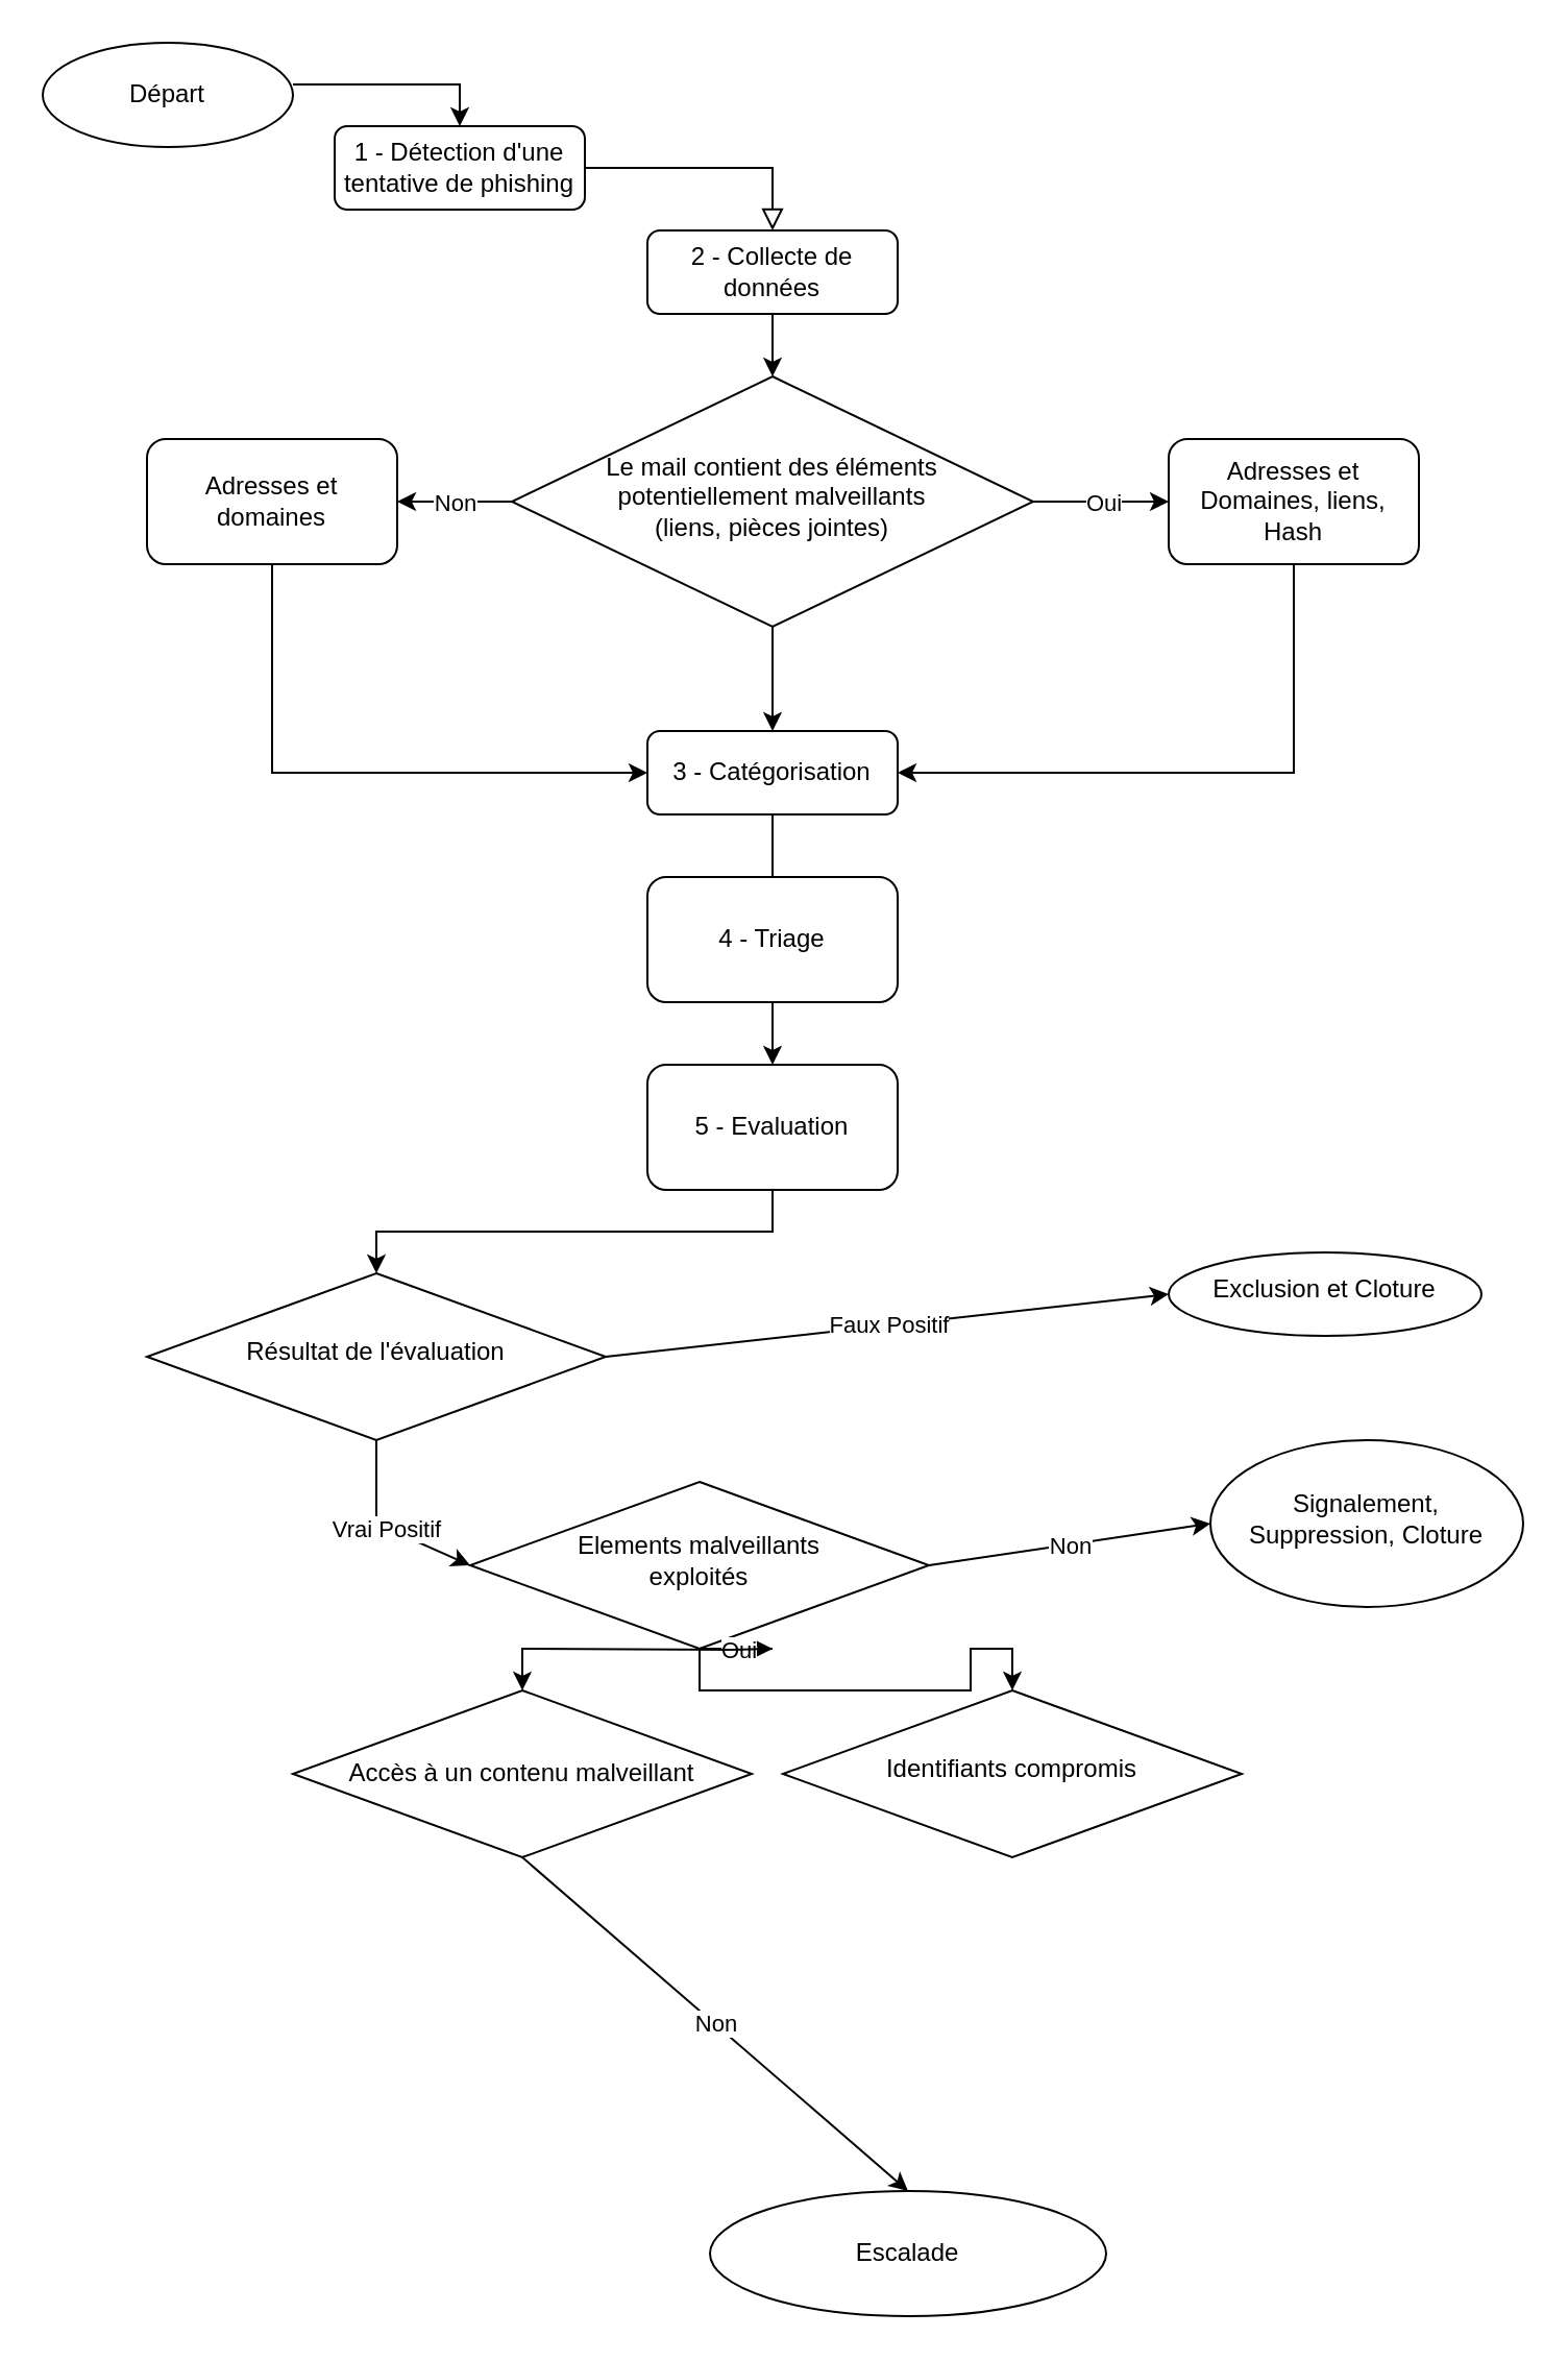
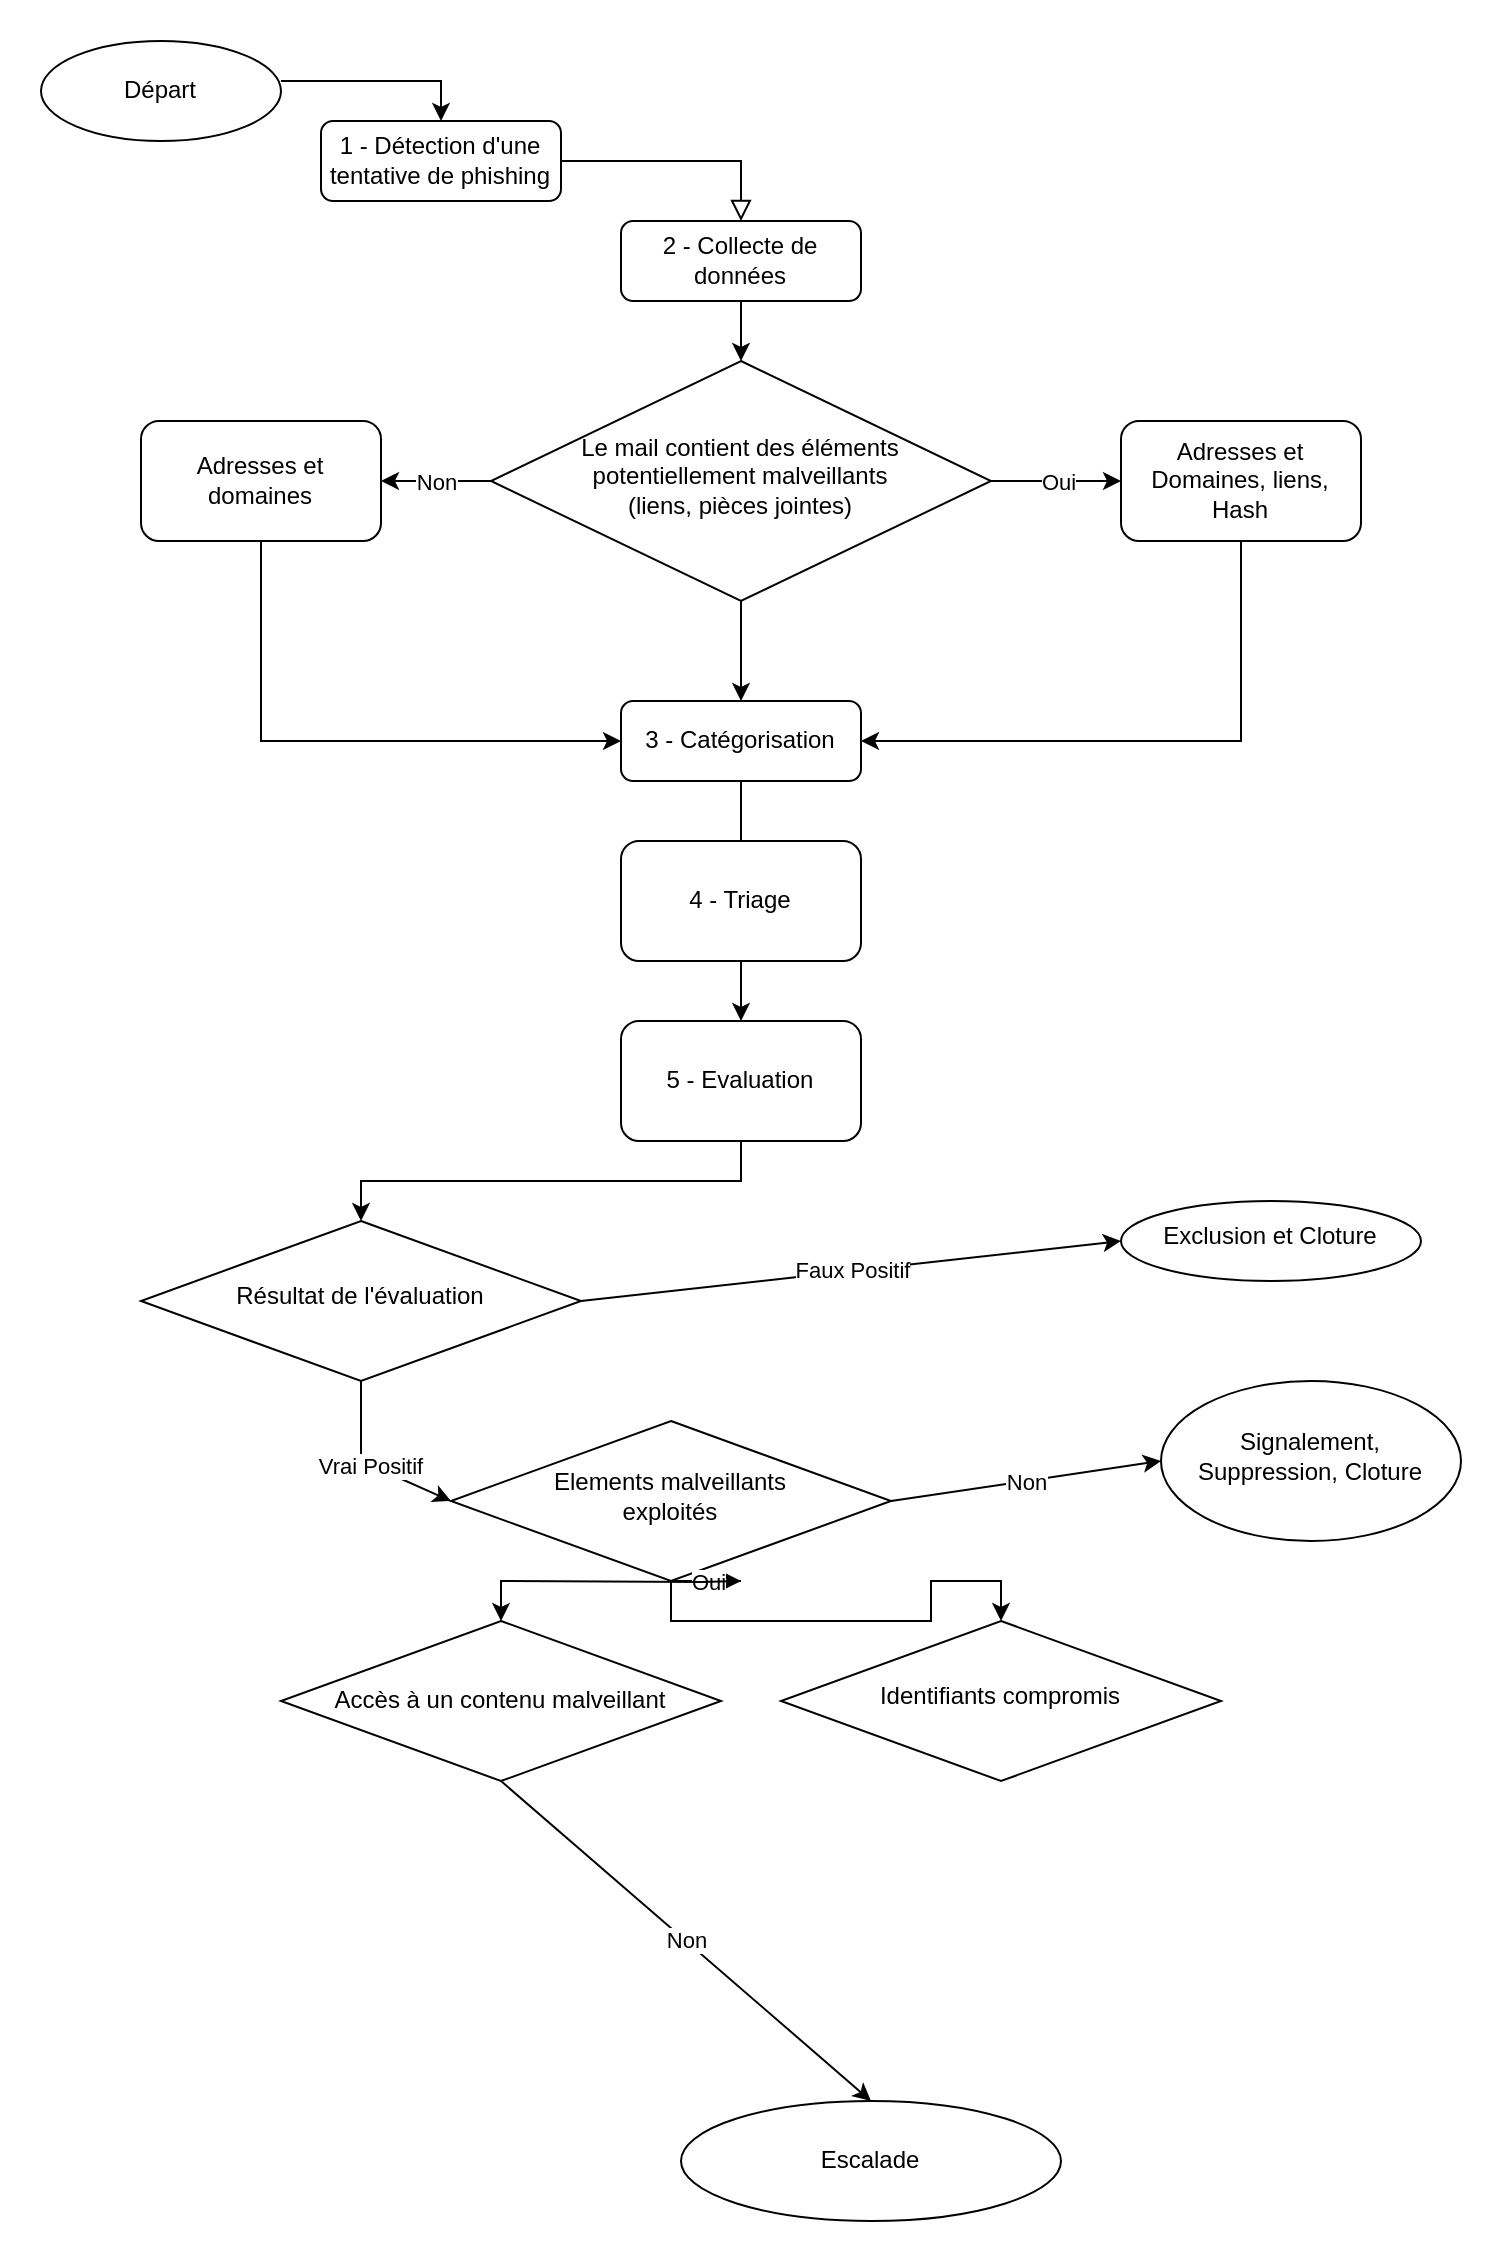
  <mxCell id="0" />
  <mxCell id="1" parent="0" />
  <mxCell id="2" value="" style="rounded=0;html=1;jettySize=auto;orthogonalLoop=1;fontSize=11;endArrow=block;endFill=0;endSize=8;strokeWidth=1;shadow=0;labelBackgroundColor=none;edgeStyle=orthogonalEdgeStyle;" parent="1" source="3" target="7" edge="1"><mxGeometry relative="1" as="geometry"><mxPoint x="220" y="170" as="targetPoint" /></mxGeometry></mxCell>
  <mxCell id="3" value="1 - Détection d'une tentative de phishing" style="rounded=1;whiteSpace=wrap;html=1;fontSize=12;glass=0;strokeWidth=1;shadow=0;" parent="1" vertex="1"><mxGeometry x="160" y="60" width="120" height="40" as="geometry" /></mxCell>
  <mxCell id="4" value="Le mail contient des éléments potentiellement malveillants&lt;br&gt;(liens, pièces jointes)" style="rhombus;whiteSpace=wrap;html=1;shadow=0;fontFamily=Helvetica;fontSize=12;align=center;strokeWidth=1;spacing=6;spacingTop=-4;" parent="1" vertex="1"><mxGeometry x="245" y="180" width="250" height="120" as="geometry" /></mxCell>
  <mxCell id="5" value="Départ" style="ellipse;whiteSpace=wrap;html=1;" parent="1" vertex="1"><mxGeometry x="20" y="20" width="120" height="50" as="geometry" /></mxCell>
  <mxCell id="6" value="" style="endArrow=classic;html=1;rounded=0;entryX=0.5;entryY=0;entryDx=0;entryDy=0;" parent="1" target="3" edge="1"><mxGeometry width="50" height="50" relative="1" as="geometry"><mxPoint x="140" y="40" as="sourcePoint" /><mxPoint x="440" y="140" as="targetPoint" /><Array as="points"><mxPoint x="220" y="40" /></Array></mxGeometry></mxCell>
  <mxCell id="7" value="2 - Collecte de données" style="rounded=1;whiteSpace=wrap;html=1;" parent="1" vertex="1"><mxGeometry x="310" y="110" width="120" height="40" as="geometry" /></mxCell>
  <mxCell id="8" value="" style="endArrow=classic;html=1;rounded=0;entryX=0.5;entryY=0;entryDx=0;entryDy=0;exitX=0.5;exitY=1;exitDx=0;exitDy=0;" parent="1" source="7" target="4" edge="1"><mxGeometry width="50" height="50" relative="1" as="geometry"><mxPoint x="390" y="190" as="sourcePoint" /><mxPoint x="440" y="140" as="targetPoint" /></mxGeometry></mxCell>
  <mxCell id="9" value="Adresses et domaines" style="rounded=1;whiteSpace=wrap;html=1;" parent="1" vertex="1"><mxGeometry x="70" y="210" width="120" height="60" as="geometry" /></mxCell>
  <mxCell id="10" value="Adresses et Domaines, liens, Hash" style="rounded=1;whiteSpace=wrap;html=1;" parent="1" vertex="1"><mxGeometry x="560" y="210" width="120" height="60" as="geometry" /></mxCell>
  <mxCell id="11" value="" style="endArrow=classic;html=1;rounded=0;entryX=0;entryY=0.5;entryDx=0;entryDy=0;exitX=1;exitY=0.5;exitDx=0;exitDy=0;" parent="1" source="4" target="10" edge="1"><mxGeometry relative="1" as="geometry"><mxPoint x="450" y="329.5" as="sourcePoint" /><mxPoint x="550" y="329.5" as="targetPoint" /></mxGeometry></mxCell>
  <mxCell id="12" value="Oui" style="edgeLabel;resizable=0;html=1;align=center;verticalAlign=middle;" parent="11" connectable="0" vertex="1"><mxGeometry relative="1" as="geometry" /></mxCell>
  <mxCell id="13" value="" style="endArrow=classic;html=1;rounded=0;exitX=0;exitY=0.5;exitDx=0;exitDy=0;entryX=1;entryY=0.5;entryDx=0;entryDy=0;" parent="1" source="4" target="9" edge="1"><mxGeometry relative="1" as="geometry"><mxPoint x="340" y="350" as="sourcePoint" /><mxPoint x="440" y="350" as="targetPoint" /></mxGeometry></mxCell>
  <mxCell id="14" value="Non" style="edgeLabel;resizable=0;html=1;align=center;verticalAlign=middle;" parent="13" connectable="0" vertex="1"><mxGeometry relative="1" as="geometry" /></mxCell>
  <mxCell id="15" value="3 - Catégorisation" style="rounded=1;whiteSpace=wrap;html=1;" parent="1" vertex="1"><mxGeometry x="310" y="350" width="120" height="40" as="geometry" /></mxCell>
  <mxCell id="16" value="" style="endArrow=classic;html=1;rounded=0;exitX=0.5;exitY=1;exitDx=0;exitDy=0;entryX=0.5;entryY=0;entryDx=0;entryDy=0;" parent="1" source="4" target="15" edge="1"><mxGeometry width="50" height="50" relative="1" as="geometry"><mxPoint x="510" y="370" as="sourcePoint" /><mxPoint x="560" y="320" as="targetPoint" /></mxGeometry></mxCell>
  <mxCell id="17" value="" style="endArrow=classic;html=1;rounded=0;entryX=1;entryY=0.5;entryDx=0;entryDy=0;exitX=0.5;exitY=1;exitDx=0;exitDy=0;" parent="1" source="10" target="15" edge="1"><mxGeometry width="50" height="50" relative="1" as="geometry"><mxPoint x="390" y="190" as="sourcePoint" /><mxPoint x="440" y="140" as="targetPoint" /><Array as="points"><mxPoint x="620" y="370" /></Array></mxGeometry></mxCell>
  <mxCell id="18" value="" style="endArrow=classic;html=1;rounded=0;entryX=0;entryY=0.5;entryDx=0;entryDy=0;exitX=0.5;exitY=1;exitDx=0;exitDy=0;" parent="1" source="9" target="15" edge="1"><mxGeometry width="50" height="50" relative="1" as="geometry"><mxPoint x="80" y="400" as="sourcePoint" /><mxPoint x="130" y="350" as="targetPoint" /><Array as="points"><mxPoint x="130" y="370" /></Array></mxGeometry></mxCell>
  <mxCell id="19" value="" style="endArrow=classic;html=1;rounded=0;exitX=0.5;exitY=1;exitDx=0;exitDy=0;entryX=0.5;entryY=0;entryDx=0;entryDy=0;" parent="1" source="15" edge="1"><mxGeometry width="50" height="50" relative="1" as="geometry"><mxPoint x="350" y="510" as="sourcePoint" /><mxPoint x="370" y="460" as="targetPoint" /></mxGeometry></mxCell>
  <mxCell id="20" value="4 - Triage" style="rounded=1;whiteSpace=wrap;html=1;" parent="1" vertex="1"><mxGeometry x="310" y="420" width="120" height="60" as="geometry" /></mxCell>
  <mxCell id="21" value="5 - Evaluation" style="rounded=1;whiteSpace=wrap;html=1;" parent="1" vertex="1"><mxGeometry x="310" y="510" width="120" height="60" as="geometry" /></mxCell>
  <mxCell id="22" value="" style="endArrow=classic;html=1;rounded=0;exitX=0.5;exitY=1;exitDx=0;exitDy=0;entryX=0.5;entryY=0;entryDx=0;entryDy=0;" parent="1" source="20" target="21" edge="1"><mxGeometry width="50" height="50" relative="1" as="geometry"><mxPoint x="390" y="550" as="sourcePoint" /><mxPoint x="440" y="500" as="targetPoint" /></mxGeometry></mxCell>
  <mxCell id="23" value="Résultat de l'évaluation" style="rhombus;whiteSpace=wrap;html=1;shadow=0;fontFamily=Helvetica;fontSize=12;align=center;strokeWidth=1;spacing=6;spacingTop=-4;" parent="1" vertex="1"><mxGeometry x="70" y="610" width="220" height="80" as="geometry" /></mxCell>
  <mxCell id="24" value="Exclusion et Cloture" style="ellipse;whiteSpace=wrap;html=1;shadow=0;strokeWidth=1;spacing=6;spacingTop=-4;" parent="1" vertex="1"><mxGeometry x="560" y="600" width="150" height="40" as="geometry" /></mxCell>
  <mxCell id="25" value="" style="endArrow=classic;html=1;rounded=0;exitX=1;exitY=0.5;exitDx=0;exitDy=0;entryX=0;entryY=0.5;entryDx=0;entryDy=0;" parent="1" source="23" target="24" edge="1"><mxGeometry relative="1" as="geometry"><mxPoint x="360" y="770" as="sourcePoint" /><mxPoint x="460" y="770" as="targetPoint" /></mxGeometry></mxCell>
  <mxCell id="26" value="Faux Positif" style="edgeLabel;resizable=0;html=1;align=center;verticalAlign=middle;" parent="25" connectable="0" vertex="1"><mxGeometry relative="1" as="geometry" /></mxCell>
  <mxCell id="27" value="" style="endArrow=classic;html=1;rounded=0;exitX=0.5;exitY=1;exitDx=0;exitDy=0;entryX=0.5;entryY=0;entryDx=0;entryDy=0;" parent="1" source="21" target="23" edge="1"><mxGeometry width="50" height="50" relative="1" as="geometry"><mxPoint x="390" y="790" as="sourcePoint" /><mxPoint x="440" y="740" as="targetPoint" /><Array as="points"><mxPoint x="370" y="590" /><mxPoint x="180" y="590" /></Array></mxGeometry></mxCell>
  <mxCell id="28" value="" style="endArrow=classic;html=1;rounded=0;exitX=0.5;exitY=1;exitDx=0;exitDy=0;entryX=0;entryY=0.5;entryDx=0;entryDy=0;" parent="1" source="23" target="38" edge="1"><mxGeometry relative="1" as="geometry"><mxPoint x="360" y="770" as="sourcePoint" /><mxPoint x="370" y="890" as="targetPoint" /><Array as="points"><mxPoint x="180" y="730" /></Array></mxGeometry></mxCell>
  <mxCell id="29" value="Vrai Positif" style="edgeLabel;resizable=0;html=1;align=center;verticalAlign=middle;" parent="28" connectable="0" vertex="1"><mxGeometry relative="1" as="geometry" /></mxCell>
  <mxCell id="30" value="Escalade" style="ellipse;whiteSpace=wrap;html=1;" parent="1" vertex="1"><mxGeometry x="340" y="1050" width="190" height="60" as="geometry" /></mxCell>
  <mxCell id="31" value="Accès à un contenu malveillant" style="rhombus;whiteSpace=wrap;html=1;" parent="1" vertex="1"><mxGeometry x="140" y="810" width="220" height="80" as="geometry" /></mxCell>
  <mxCell id="32" value="Signalement,&lt;br&gt;Suppression, Cloture" style="ellipse;whiteSpace=wrap;html=1;shadow=0;strokeWidth=1;spacing=6;spacingTop=-4;" parent="1" vertex="1"><mxGeometry x="580" y="690" width="150" height="80" as="geometry" /></mxCell>
  <mxCell id="33" value="" style="endArrow=classic;html=1;rounded=0;exitX=0.5;exitY=1;exitDx=0;exitDy=0;entryX=0.5;entryY=0;entryDx=0;entryDy=0;" parent="1" source="31" target="30" edge="1"><mxGeometry relative="1" as="geometry"><mxPoint x="380" y="830" as="sourcePoint" /><mxPoint x="380" y="890" as="targetPoint" /></mxGeometry></mxCell>
  <mxCell id="34" value="Non" style="edgeLabel;resizable=0;html=1;align=center;verticalAlign=middle;" parent="33" connectable="0" vertex="1"><mxGeometry relative="1" as="geometry" /></mxCell>
  <mxCell id="35" value="" style="endArrow=classic;html=1;rounded=0;exitX=1;exitY=0.5;exitDx=0;exitDy=0;entryX=0;entryY=0.5;entryDx=0;entryDy=0;" parent="1" source="38" target="32" edge="1"><mxGeometry relative="1" as="geometry"><mxPoint x="390" y="840" as="sourcePoint" /><mxPoint x="390" y="900" as="targetPoint" /></mxGeometry></mxCell>
  <mxCell id="36" value="Non" style="edgeLabel;resizable=0;html=1;align=center;verticalAlign=middle;" parent="35" connectable="0" vertex="1"><mxGeometry relative="1" as="geometry"><mxPoint as="offset" /></mxGeometry></mxCell>
  <mxCell id="37" value="" style="edgeStyle=orthogonalEdgeStyle;rounded=0;orthogonalLoop=1;jettySize=auto;html=1;" edge="1" parent="1" source="38" target="39"><mxGeometry relative="1" as="geometry" /></mxCell>
  <mxCell id="38" value="Elements malveillants &lt;br&gt;exploités" style="rhombus;whiteSpace=wrap;html=1;shadow=0;fontFamily=Helvetica;fontSize=12;align=center;strokeWidth=1;spacing=6;spacingTop=-4;" vertex="1" parent="1"><mxGeometry x="225" y="710" width="220" height="80" as="geometry" /></mxCell>
- <mxCell id="39" value="Identifiants compromis" style="rhombus;whiteSpace=wrap;html=1;shadow=0;fontFamily=Helvetica;fontSize=12;align=center;strokeWidth=1;spacing=6;spacingTop=-4;" vertex="1" parent="1"><mxGeometry x="375" y="810" width="220" height="80" as="geometry" /></mxCell>
+ <mxCell id="39" value="Identifiants compromis" style="rhombus;whiteSpace=wrap;html=1;shadow=0;fontFamily=Helvetica;fontSize=12;align=center;strokeWidth=1;spacing=6;spacingTop=-4;" vertex="1" parent="1"><mxGeometry x="390" y="810" width="220" height="80" as="geometry" /></mxCell>
  <mxCell id="40" value="" style="endArrow=classic;html=1;rounded=0;exitX=0.5;exitY=1;exitDx=0;exitDy=0;" edge="1" parent="1" source="38"><mxGeometry relative="1" as="geometry"><mxPoint x="505" y="250" as="sourcePoint" /><mxPoint x="370" y="790" as="targetPoint" /></mxGeometry></mxCell>
  <mxCell id="41" value="Oui" style="edgeLabel;resizable=0;html=1;align=center;verticalAlign=middle;" connectable="0" vertex="1" parent="40"><mxGeometry relative="1" as="geometry" /></mxCell>
  <mxCell id="42" value="" style="edgeStyle=orthogonalEdgeStyle;rounded=0;orthogonalLoop=1;jettySize=auto;html=1;entryX=0.5;entryY=0;entryDx=0;entryDy=0;" edge="1" parent="1" target="31"><mxGeometry relative="1" as="geometry"><mxPoint x="370" y="790" as="sourcePoint" /><mxPoint x="490" y="820" as="targetPoint" /></mxGeometry></mxCell>
